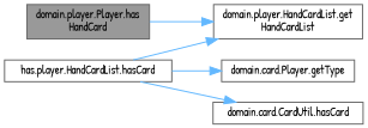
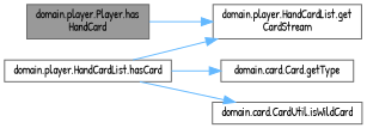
  digraph {
    fontname="Patrick Hand"
    rankdir=LR
    node [color=grey40 fillcolor=white fontname="Patrick Hand" fontsize=10 shape=box style=filled]
    edge [color=steelblue1 fontname="Patrick Hand" fontsize=10 labelfontname=Helvetica labelfontsize=10 style=solid]
    n1 [color=gray40 fillcolor=grey60 fontcolor=black height=0.2 label="domain.player.Player.has\lHandCard" width=0.4]
-   n2 [height=0.2 label="domain.player.HandCardList.get\lHandCardList" width=0.4]
-   n3 [height=0.2 label="has.player.HandCardList.hasCard" width=0.4]
-   n4 [height=0.2 label="domain.card.Player.getType" width=0.4]
-   n5 [height=0.2 label="domain.card.CardUtil.hasCard" width=0.4]
+   n2 [height=0.2 label="domain.player.HandCardList.get\lCardStream" width=0.4]
+   n3 [height=0.2 label="domain.player.HandCardList.hasCard" width=0.4]
+   n4 [height=0.2 label="domain.card.Card.getType" width=0.4]
+   n5 [height=0.2 label="domain.card.CardUtil.isWildCard" width=0.4]
    n1 -> n2
    n3 -> n2
    n3 -> n4
    n3 -> n5
  }
